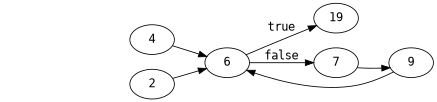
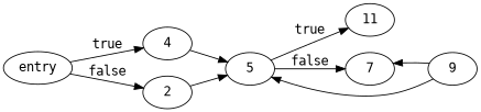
  digraph {
    fontname="DejaVu Sans Mono"
    rankdir=LR
    node [fontname="DejaVu Sans Mono"]
    edge [fontname="DejaVu Sans Mono"]
+   n1 [label=entry]
    4
    2
-   5 [label=6]
-   11 [label=19]
+   5
+   11
    7
    9
+   n1 -> 4 [label=true]
+   n1 -> 2 [label=false]
    4 -> 5
    2 -> 5
    5 -> 11 [label=true]
    5 -> 7 [label=false]
-   7 -> 9
+   9 -> 7
    9 -> 5
  }
